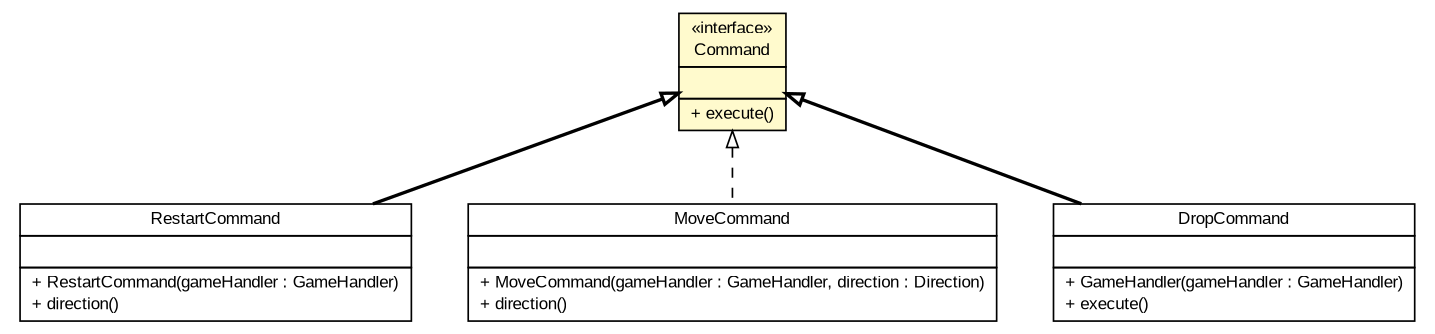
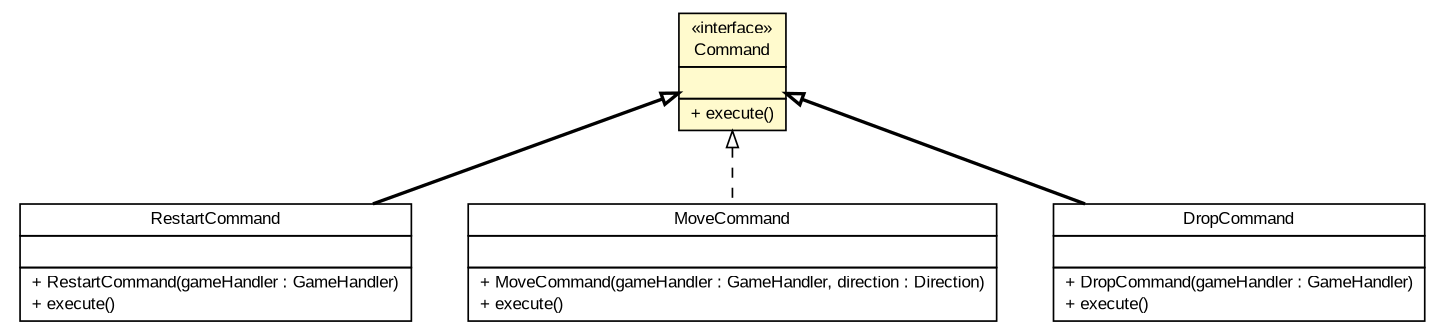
  digraph {
    nodesep=0.25
    ranksep=0.5
    node [fontcolor=black fontname=arial fontsize=10.0 shape=plaintext]
    edge [arrowtail=empty dir=back fontname=arial fontsize=10 headport=p labelfontname=arial labelfontsize=10 style=bold tailport=p]
-   n1 [label=<<table title="com.github.tilastokeskus.matertis.core.command.RestartCommand" border="0" cellborder="1" cellspacing="0" cellpadding="2" port="p" href="./RestartCommand.html"> 		<tr><td><table border="0" cellspacing="0" cellpadding="1"> <tr><td align="center" balign="center"> RestartCommand </td></tr> 		</table></td></tr> 		<tr><td><table border="0" cellspacing="0" cellpadding="1"> <tr><td align="left" balign="left">  </td></tr> 		</table></td></tr> 		<tr><td><table border="0" cellspacing="0" cellpadding="1"> <tr><td align="left" balign="left"> + RestartCommand(gameHandler : GameHandler) </td></tr> <tr><td align="left" balign="left"> + direction() </td></tr> 		</table></td></tr> 		</table>>]
-   n2 [label=<<table title="com.github.tilastokeskus.matertis.core.command.MoveCommand" border="0" cellborder="1" cellspacing="0" cellpadding="2" port="p" href="./MoveCommand.html"> 		<tr><td><table border="0" cellspacing="0" cellpadding="1"> <tr><td align="center" balign="center"> MoveCommand </td></tr> 		</table></td></tr> 		<tr><td><table border="0" cellspacing="0" cellpadding="1"> <tr><td align="left" balign="left">  </td></tr> 		</table></td></tr> 		<tr><td><table border="0" cellspacing="0" cellpadding="1"> <tr><td align="left" balign="left"> + MoveCommand(gameHandler : GameHandler, direction : Direction) </td></tr> <tr><td align="left" balign="left"> + direction() </td></tr> 		</table></td></tr> 		</table>>]
-   n3 [label=<<table title="com.github.tilastokeskus.matertis.core.command.DropCommand" border="0" cellborder="1" cellspacing="0" cellpadding="2" port="p" href="./DropCommand.html"> 		<tr><td><table border="0" cellspacing="0" cellpadding="1"> <tr><td align="center" balign="center"> DropCommand </td></tr> 		</table></td></tr> 		<tr><td><table border="0" cellspacing="0" cellpadding="1"> <tr><td align="left" balign="left">  </td></tr> 		</table></td></tr> 		<tr><td><table border="0" cellspacing="0" cellpadding="1"> <tr><td align="left" balign="left"> + GameHandler(gameHandler : GameHandler) </td></tr> <tr><td align="left" balign="left"> + execute() </td></tr> 		</table></td></tr> 		</table>>]
+   n1 [label=<<table title="com.github.tilastokeskus.matertis.core.command.RestartCommand" border="0" cellborder="1" cellspacing="0" cellpadding="2" port="p" href="./RestartCommand.html"> 		<tr><td><table border="0" cellspacing="0" cellpadding="1"> <tr><td align="center" balign="center"> RestartCommand </td></tr> 		</table></td></tr> 		<tr><td><table border="0" cellspacing="0" cellpadding="1"> <tr><td align="left" balign="left">  </td></tr> 		</table></td></tr> 		<tr><td><table border="0" cellspacing="0" cellpadding="1"> <tr><td align="left" balign="left"> + RestartCommand(gameHandler : GameHandler) </td></tr> <tr><td align="left" balign="left"> + execute() </td></tr> 		</table></td></tr> 		</table>>]
+   n2 [label=<<table title="com.github.tilastokeskus.matertis.core.command.MoveCommand" border="0" cellborder="1" cellspacing="0" cellpadding="2" port="p" href="./MoveCommand.html"> 		<tr><td><table border="0" cellspacing="0" cellpadding="1"> <tr><td align="center" balign="center"> MoveCommand </td></tr> 		</table></td></tr> 		<tr><td><table border="0" cellspacing="0" cellpadding="1"> <tr><td align="left" balign="left">  </td></tr> 		</table></td></tr> 		<tr><td><table border="0" cellspacing="0" cellpadding="1"> <tr><td align="left" balign="left"> + MoveCommand(gameHandler : GameHandler, direction : Direction) </td></tr> <tr><td align="left" balign="left"> + execute() </td></tr> 		</table></td></tr> 		</table>>]
+   n3 [label=<<table title="com.github.tilastokeskus.matertis.core.command.DropCommand" border="0" cellborder="1" cellspacing="0" cellpadding="2" port="p" href="./DropCommand.html"> 		<tr><td><table border="0" cellspacing="0" cellpadding="1"> <tr><td align="center" balign="center"> DropCommand </td></tr> 		</table></td></tr> 		<tr><td><table border="0" cellspacing="0" cellpadding="1"> <tr><td align="left" balign="left">  </td></tr> 		</table></td></tr> 		<tr><td><table border="0" cellspacing="0" cellpadding="1"> <tr><td align="left" balign="left"> + DropCommand(gameHandler : GameHandler) </td></tr> <tr><td align="left" balign="left"> + execute() </td></tr> 		</table></td></tr> 		</table>>]
    n4 [label=<<table title="com.github.tilastokeskus.matertis.core.command.Command" border="0" cellborder="1" cellspacing="0" cellpadding="2" port="p" bgcolor="lemonChiffon" href="./Command.html"> 		<tr><td><table border="0" cellspacing="0" cellpadding="1"> <tr><td align="center" balign="center"> &#171;interface&#187; </td></tr> <tr><td align="center" balign="center"> Command </td></tr> 		</table></td></tr> 		<tr><td><table border="0" cellspacing="0" cellpadding="1"> <tr><td align="left" balign="left">  </td></tr> 		</table></td></tr> 		<tr><td><table border="0" cellspacing="0" cellpadding="1"> <tr><td align="left" balign="left"> + execute() </td></tr> 		</table></td></tr> 		</table>>]
    n4 -> n1
    n4 -> n2 [style=dashed]
    n4 -> n3
  }
